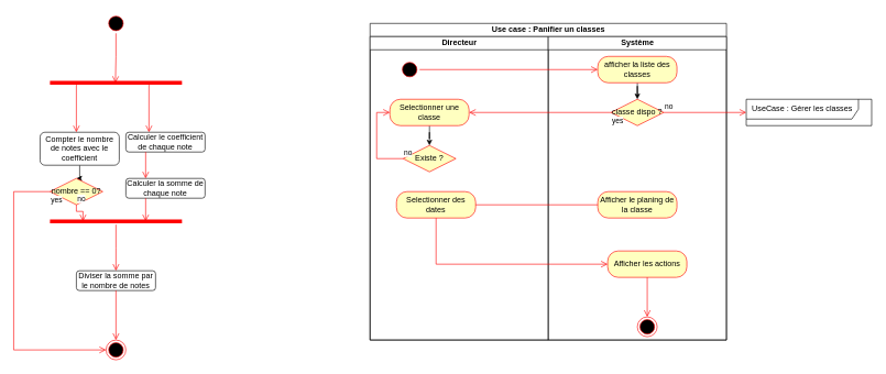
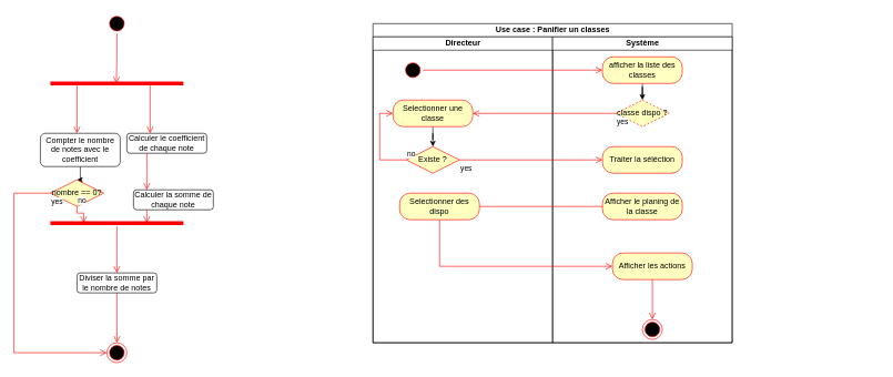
  <mxCell id="0" />
  <mxCell id="1" parent="0" />
  <mxCell id="2" value="" style="ellipse;html=1;shape=startState;fillColor=#000000;strokeColor=#ff0000;" vertex="1" parent="1"><mxGeometry x="160" y="20" width="30" height="30" as="geometry" /></mxCell>
  <mxCell id="3" value="" style="edgeStyle=orthogonalEdgeStyle;html=1;verticalAlign=bottom;endArrow=open;endSize=8;strokeColor=#ff0000;rounded=0;entryX=0.496;entryY=0.521;entryDx=0;entryDy=0;entryPerimeter=0;" edge="1" source="2" parent="1" target="12"><mxGeometry relative="1" as="geometry"><mxPoint x="170" y="120" as="targetPoint" /></mxGeometry></mxCell>
  <mxCell id="4" value="" style="ellipse;html=1;shape=endState;fillColor=#000000;strokeColor=#ff0000;" vertex="1" parent="1"><mxGeometry x="160" y="515" width="30" height="30" as="geometry" /></mxCell>
  <mxCell id="5" style="edgeStyle=orthogonalEdgeStyle;rounded=0;orthogonalLoop=1;jettySize=auto;html=1;" edge="1" parent="1" source="6" target="18"><mxGeometry relative="1" as="geometry" /></mxCell>
  <mxCell id="6" value="Compter le nombre de notes avec le coefficient" style="rounded=1;whiteSpace=wrap;html=1;" vertex="1" parent="1"><mxGeometry x="60" y="200" width="120" height="50" as="geometry" /></mxCell>
  <mxCell id="7" value="Calculer le coefficient de chaque note" style="rounded=1;whiteSpace=wrap;html=1;" vertex="1" parent="1"><mxGeometry x="190" y="200" width="120" height="30" as="geometry" /></mxCell>
- <mxCell id="8" value="Calculer la somme de chaque note" style="rounded=1;whiteSpace=wrap;html=1;" vertex="1" parent="1"><mxGeometry x="190" y="270" width="120" height="30" as="geometry" /></mxCell>
+ <mxCell id="8" value="Calculer la somme de chaque note" style="rounded=1;whiteSpace=wrap;html=1;" vertex="1" parent="1"><mxGeometry x="200" y="285" width="120" height="30" as="geometry" /></mxCell>
  <mxCell id="9" value="" style="edgeStyle=orthogonalEdgeStyle;html=1;verticalAlign=bottom;endArrow=open;endSize=8;strokeColor=#ff0000;rounded=0;" edge="1" parent="1" source="7" target="8"><mxGeometry relative="1" as="geometry"><mxPoint x="185" y="270" as="targetPoint" /><mxPoint x="185" y="220" as="sourcePoint" /><Array as="points"><mxPoint x="220" y="260" /><mxPoint x="220" y="260" /></Array></mxGeometry></mxCell>
  <mxCell id="10" value="Diviser la somme par le nombre de notes" style="rounded=1;whiteSpace=wrap;html=1;" vertex="1" parent="1"><mxGeometry x="115" y="410" width="120" height="30" as="geometry" /></mxCell>
  <mxCell id="11" value="" style="edgeStyle=orthogonalEdgeStyle;html=1;verticalAlign=bottom;endArrow=open;endSize=8;strokeColor=#ff0000;rounded=0;" edge="1" parent="1" source="10" target="4"><mxGeometry relative="1" as="geometry"><mxPoint x="185" y="450" as="targetPoint" /><mxPoint x="185" y="400" as="sourcePoint" /></mxGeometry></mxCell>
  <mxCell id="12" value="" style="shape=line;html=1;strokeWidth=6;strokeColor=#ff0000;" vertex="1" parent="1"><mxGeometry x="75" y="120" width="200" height="10" as="geometry" /></mxCell>
  <mxCell id="13" value="" style="edgeStyle=orthogonalEdgeStyle;html=1;verticalAlign=bottom;endArrow=open;endSize=8;strokeColor=#ff0000;rounded=0;exitX=0.75;exitY=0.5;exitDx=0;exitDy=0;exitPerimeter=0;" edge="1" parent="1" source="12" target="7"><mxGeometry relative="1" as="geometry"><mxPoint x="225" y="225" as="targetPoint" /><mxPoint x="185" y="140" as="sourcePoint" /><Array as="points"><mxPoint x="225" y="210" /><mxPoint x="250" y="210" /></Array></mxGeometry></mxCell>
  <mxCell id="14" value="" style="edgeStyle=orthogonalEdgeStyle;html=1;verticalAlign=bottom;endArrow=open;endSize=8;strokeColor=#ff0000;rounded=0;exitX=0.25;exitY=0.5;exitDx=0;exitDy=0;exitPerimeter=0;" edge="1" parent="1" source="12" target="6"><mxGeometry relative="1" as="geometry"><mxPoint x="115" y="225" as="targetPoint" /><mxPoint x="145" y="130" as="sourcePoint" /><Array as="points"><mxPoint x="115" y="125" /></Array></mxGeometry></mxCell>
  <mxCell id="15" value="" style="shape=line;html=1;strokeWidth=6;strokeColor=#ff0000;" vertex="1" parent="1"><mxGeometry x="75" y="330" width="200" height="10" as="geometry" /></mxCell>
  <mxCell id="16" value="" style="edgeStyle=orthogonalEdgeStyle;html=1;verticalAlign=bottom;endArrow=open;endSize=8;strokeColor=#ff0000;rounded=0;" edge="1" source="15" parent="1"><mxGeometry relative="1" as="geometry"><mxPoint x="175" y="410" as="targetPoint" /></mxGeometry></mxCell>
  <mxCell id="17" value="" style="edgeStyle=orthogonalEdgeStyle;html=1;verticalAlign=bottom;endArrow=open;endSize=8;strokeColor=#ff0000;rounded=0;" edge="1" parent="1" source="8"><mxGeometry relative="1" as="geometry"><mxPoint x="220" y="335" as="targetPoint" /><mxPoint x="235" y="135" as="sourcePoint" /><Array as="points"><mxPoint x="220" y="335" /></Array></mxGeometry></mxCell>
  <mxCell id="18" value="nombre == 0?" style="rhombus;whiteSpace=wrap;html=1;fontColor=#000000;fillColor=#ffffc0;strokeColor=#ff0000;" vertex="1" parent="1"><mxGeometry x="75" y="270" width="80" height="40" as="geometry" /></mxCell>
  <mxCell id="19" value="no" style="edgeStyle=orthogonalEdgeStyle;html=1;align=left;verticalAlign=bottom;endArrow=open;endSize=8;strokeColor=#ff0000;rounded=0;entryX=0.25;entryY=0.5;entryDx=0;entryDy=0;entryPerimeter=0;" edge="1" source="18" parent="1" target="15"><mxGeometry x="-1" relative="1" as="geometry"><mxPoint x="250" y="280" as="targetPoint" /></mxGeometry></mxCell>
  <mxCell id="20" value="yes" style="edgeStyle=orthogonalEdgeStyle;html=1;align=left;verticalAlign=top;endArrow=open;endSize=8;strokeColor=#ff0000;rounded=0;" edge="1" source="18" parent="1" target="4"><mxGeometry x="-1" relative="1" as="geometry"><mxPoint x="10" y="290" as="targetPoint" /><Array as="points"><mxPoint x="20" y="290" /><mxPoint x="20" y="530" /></Array></mxGeometry></mxCell>
  <mxCell id="21" value="Use case : Panifier un classes" style="swimlane;childLayout=stackLayout;resizeParent=1;resizeParentMax=0;startSize=20;html=1;" vertex="1" parent="1"><mxGeometry x="560" y="35" width="540" height="480" as="geometry" /></mxCell>
  <mxCell id="22" value="Directeur" style="swimlane;startSize=20;html=1;" vertex="1" parent="21"><mxGeometry y="20" width="270" height="460" as="geometry" /></mxCell>
  <mxCell id="23" value="" style="ellipse;html=1;shape=startState;fillColor=#000000;strokeColor=#ff0000;" vertex="1" parent="22"><mxGeometry x="45" y="35" width="30" height="30" as="geometry" /></mxCell>
  <mxCell id="24" style="edgeStyle=orthogonalEdgeStyle;rounded=0;orthogonalLoop=1;jettySize=auto;html=1;" edge="1" parent="22" source="25" target="27"><mxGeometry relative="1" as="geometry" /></mxCell>
  <mxCell id="25" value="Selectionner une classe" style="rounded=1;whiteSpace=wrap;html=1;arcSize=40;fontColor=#000000;fillColor=#ffffc0;strokeColor=#ff0000;" vertex="1" parent="22"><mxGeometry x="30" y="95" width="120" height="40" as="geometry" /></mxCell>
- <mxCell id="26" value="Selectionner des dates" style="rounded=1;whiteSpace=wrap;html=1;arcSize=40;fontColor=#000000;fillColor=#ffffc0;strokeColor=#ff0000;" vertex="1" parent="22"><mxGeometry x="40" y="235" width="120" height="40" as="geometry" /></mxCell>
+ <mxCell id="26" value="Selectionner des dispo" style="rounded=1;whiteSpace=wrap;html=1;arcSize=40;fontColor=#000000;fillColor=#ffffc0;strokeColor=#ff0000;" vertex="1" parent="22"><mxGeometry x="40" y="235" width="120" height="40" as="geometry" /></mxCell>
  <mxCell id="27" value="Existe ?" style="rhombus;whiteSpace=wrap;html=1;fontColor=#000000;fillColor=#ffffc0;strokeColor=#ff0000;" vertex="1" parent="22"><mxGeometry x="50" y="165" width="80" height="40" as="geometry" /></mxCell>
  <mxCell id="28" value="no" style="edgeStyle=orthogonalEdgeStyle;html=1;align=left;verticalAlign=bottom;endArrow=open;endSize=8;strokeColor=#ff0000;rounded=0;entryX=0;entryY=0.5;entryDx=0;entryDy=0;" edge="1" source="27" parent="22" target="25"><mxGeometry x="-1" relative="1" as="geometry"><mxPoint x="230" y="165" as="targetPoint" /><Array as="points"><mxPoint x="10" y="185" /><mxPoint x="10" y="115" /></Array></mxGeometry></mxCell>
  <mxCell id="29" value="Système" style="swimlane;startSize=20;html=1;" vertex="1" parent="21"><mxGeometry x="270" y="20" width="270" height="460" as="geometry" /></mxCell>
  <mxCell id="30" style="edgeStyle=orthogonalEdgeStyle;rounded=0;orthogonalLoop=1;jettySize=auto;html=1;entryX=0.5;entryY=0;entryDx=0;entryDy=0;" edge="1" parent="29" source="31" target="37"><mxGeometry relative="1" as="geometry" /></mxCell>
  <mxCell id="31" value="afficher la liste des classes" style="rounded=1;whiteSpace=wrap;html=1;arcSize=40;fontColor=#000000;fillColor=#ffffc0;strokeColor=#ff0000;" vertex="1" parent="29"><mxGeometry x="75" y="30" width="120" height="40" as="geometry" /></mxCell>
+ <mxCell id="32" value="Traiter la séléction" style="rounded=1;whiteSpace=wrap;html=1;arcSize=40;fontColor=#000000;fillColor=#ffffc0;strokeColor=#ff0000;" vertex="1" parent="29"><mxGeometry x="75" y="165" width="120" height="40" as="geometry" /></mxCell>
  <mxCell id="33" value="Afficher le planing de la classe" style="rounded=1;whiteSpace=wrap;html=1;arcSize=40;fontColor=#000000;fillColor=#ffffc0;strokeColor=#ff0000;" vertex="1" parent="29"><mxGeometry x="75" y="235" width="120" height="40" as="geometry" /></mxCell>
  <mxCell id="34" value="Afficher les actions" style="rounded=1;whiteSpace=wrap;html=1;arcSize=40;fontColor=#000000;fillColor=#ffffc0;strokeColor=#ff0000;" vertex="1" parent="29"><mxGeometry x="90" y="325" width="120" height="40" as="geometry" /></mxCell>
  <mxCell id="35" value="" style="edgeStyle=orthogonalEdgeStyle;html=1;verticalAlign=bottom;endArrow=open;endSize=8;strokeColor=#ff0000;rounded=0;" edge="1" source="34" parent="29" target="36"><mxGeometry relative="1" as="geometry"><mxPoint x="150" y="425" as="targetPoint" /></mxGeometry></mxCell>
  <mxCell id="36" value="" style="ellipse;html=1;shape=endState;fillColor=#000000;strokeColor=#ff0000;" vertex="1" parent="29"><mxGeometry x="135" y="425" width="30" height="30" as="geometry" /></mxCell>
- <mxCell id="37" value="classe dispo ?" style="rhombus;whiteSpace=wrap;html=1;fontColor=#000000;fillColor=#ffffc0;strokeColor=#ff0000;" vertex="1" parent="29"><mxGeometry x="95" y="95" width="80" height="40" as="geometry" /></mxCell>
+ <mxCell id="37" value="classe dispo ?" style="rhombus;whiteSpace=wrap;html=1;fontColor=#000000;fillColor=#ffffc0;strokeColor=#ff0000;dashed=1;" vertex="1" parent="29"><mxGeometry x="95" y="95" width="80" height="40" as="geometry" /></mxCell>
  <mxCell id="38" value="" style="edgeStyle=orthogonalEdgeStyle;html=1;verticalAlign=bottom;endArrow=open;endSize=8;strokeColor=#ff0000;rounded=0;" edge="1" source="23" parent="21" target="31"><mxGeometry relative="1" as="geometry"><mxPoint x="160" y="70" as="targetPoint" /></mxGeometry></mxCell>
  <mxCell id="39" value="" style="edgeStyle=orthogonalEdgeStyle;html=1;verticalAlign=bottom;endArrow=none;endSize=8;strokeColor=#ff0000;rounded=0;" edge="1" source="33" parent="21" target="26"><mxGeometry relative="1" as="geometry"><mxPoint x="375" y="345" as="targetPoint" /></mxGeometry></mxCell>
  <mxCell id="40" value="" style="edgeStyle=orthogonalEdgeStyle;html=1;verticalAlign=bottom;endArrow=open;endSize=8;strokeColor=#ff0000;rounded=0;entryX=0;entryY=0.5;entryDx=0;entryDy=0;" edge="1" source="26" parent="21" target="34"><mxGeometry relative="1" as="geometry"><mxPoint x="135" y="365" as="targetPoint" /><Array as="points"><mxPoint x="100" y="365" /></Array></mxGeometry></mxCell>
  <mxCell id="41" value="yes" style="edgeStyle=orthogonalEdgeStyle;html=1;align=left;verticalAlign=top;endArrow=open;endSize=8;strokeColor=#ff0000;rounded=0;" edge="1" source="37" parent="21" target="25"><mxGeometry x="-1" relative="1" as="geometry"><mxPoint x="370" y="205" as="targetPoint" /></mxGeometry></mxCell>
- <mxCell id="43" value="UseCase : Gérer les classes" style="shape=umlFrame;whiteSpace=wrap;html=1;pointerEvents=0;width=170;height=30;" vertex="1" parent="1"><mxGeometry x="1130" y="150" width="190" height="40" as="geometry" /></mxCell>
- <mxCell id="44" value="no" style="edgeStyle=orthogonalEdgeStyle;html=1;align=left;verticalAlign=bottom;endArrow=open;endSize=8;strokeColor=#ff0000;rounded=0;" edge="1" source="37" parent="1" target="43"><mxGeometry x="-1" relative="1" as="geometry"><mxPoint x="1080" y="170" as="targetPoint" /></mxGeometry></mxCell>
+ <mxCell id="42" value="yes" style="edgeStyle=orthogonalEdgeStyle;html=1;align=left;verticalAlign=top;endArrow=open;endSize=8;strokeColor=#ff0000;rounded=0;entryX=0;entryY=0.5;entryDx=0;entryDy=0;" edge="1" source="27" parent="21" target="32"><mxGeometry x="-1" relative="1" as="geometry"><mxPoint x="90" y="265" as="targetPoint" /></mxGeometry></mxCell>
